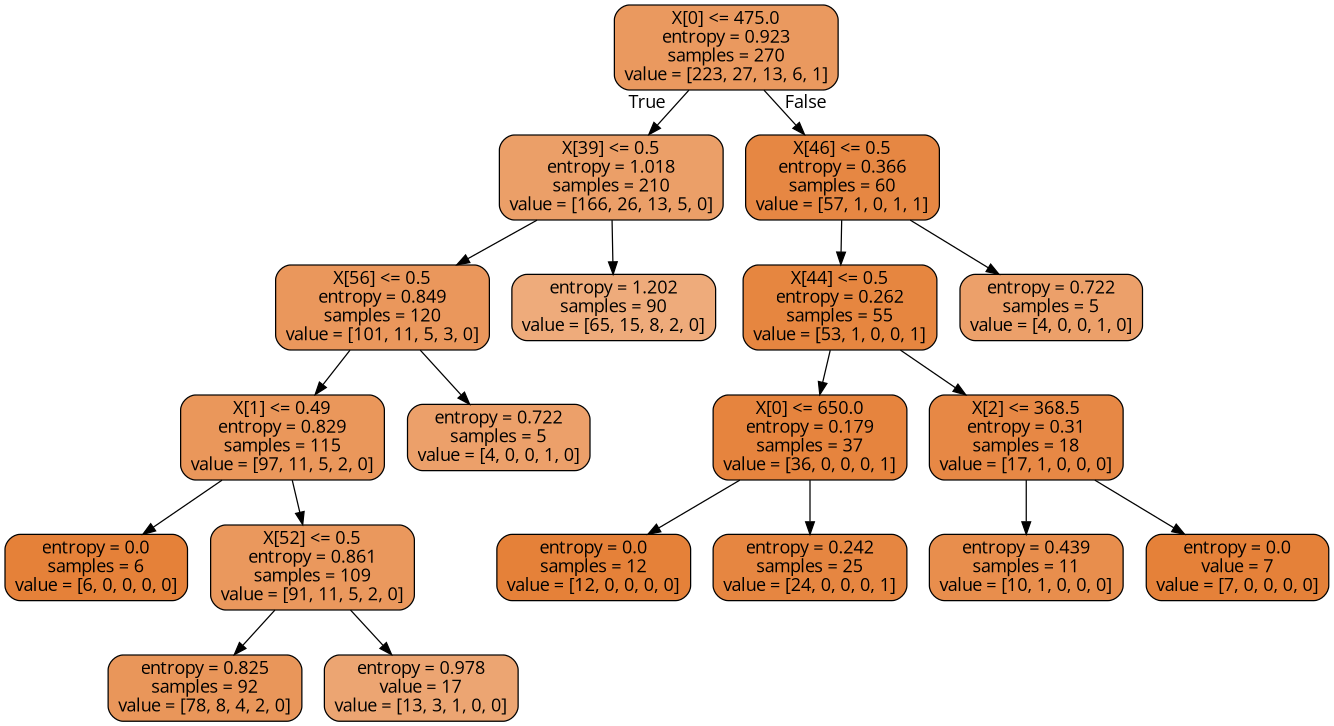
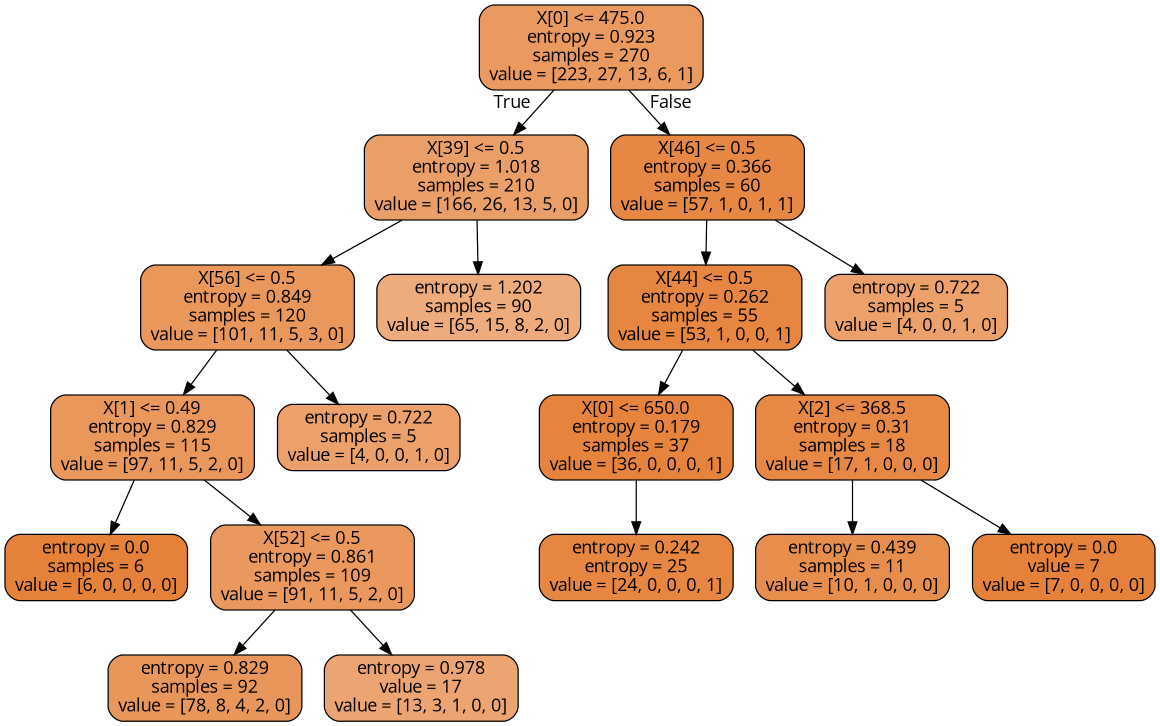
  digraph {
    fontname="Open Sans"
    node [color=black fillcolor="#e58139" fontname="Open Sans" shape=box style="filled, rounded"]
    edge [fontname="Open Sans"]
    n1 [fillcolor="#ea995f" label="X[0] <= 475.0\nentropy = 0.923\nsamples = 270\nvalue = [223, 27, 13, 6, 1]"]
    n2 [fillcolor="#eb9f68" label="X[39] <= 0.5\nentropy = 1.018\nsamples = 210\nvalue = [166, 26, 13, 5, 0]"]
    n3 [fillcolor="#e68743" label="X[46] <= 0.5\nentropy = 0.366\nsamples = 60\nvalue = [57, 1, 0, 1, 1]"]
    n4 [fillcolor="#ea975c" label="X[56] <= 0.5\nentropy = 0.849\nsamples = 120\nvalue = [101, 11, 5, 3, 0]"]
    n5 [fillcolor="#eeab7b" label="entropy = 1.202\nsamples = 90\nvalue = [65, 15, 8, 2, 0]"]
    n6 [fillcolor="#e68640" label="X[44] <= 0.5\nentropy = 0.262\nsamples = 55\nvalue = [53, 1, 0, 0, 1]"]
    n7 [fillcolor="#eca06a" label="entropy = 0.722\nsamples = 5\nvalue = [4, 0, 0, 1, 0]"]
    n8 [fillcolor="#ea975b" label="X[1] <= 0.49\nentropy = 0.829\nsamples = 115\nvalue = [97, 11, 5, 2, 0]"]
    n9 [fillcolor="#eca06a" label="entropy = 0.722\nsamples = 5\nvalue = [4, 0, 0, 1, 0]"]
    n10 [label="entropy = 0.0\nsamples = 6\nvalue = [6, 0, 0, 0, 0]"]
    n11 [fillcolor="#ea985d" label="X[52] <= 0.5\nentropy = 0.861\nsamples = 109\nvalue = [91, 11, 5, 2, 0]"]
-   n12 [fillcolor="#e9965a" label="entropy = 0.825\nsamples = 92\nvalue = [78, 8, 4, 2, 0]"]
+   n12 [fillcolor="#e9965a" label="entropy = 0.829\nsamples = 92\nvalue = [78, 8, 4, 2, 0]"]
    n13 [fillcolor="#eca572" label="entropy = 0.978\nvalue = 17\nvalue = [13, 3, 1, 0, 0]"]
    n14 [fillcolor="#e6843e" label="X[0] <= 650.0\nentropy = 0.179\nsamples = 37\nvalue = [36, 0, 0, 0, 1]"]
    n15 [fillcolor="#e78845" label="X[2] <= 368.5\nentropy = 0.31\nsamples = 18\nvalue = [17, 1, 0, 0, 0]"]
-   n16 [label="entropy = 0.0\nsamples = 12\nvalue = [12, 0, 0, 0, 0]"]
-   n17 [fillcolor="#e68641" label="entropy = 0.242\nsamples = 25\nvalue = [24, 0, 0, 0, 1]"]
+   n17 [fillcolor="#e68641" label="entropy = 0.242\nentropy = 25\nvalue = [24, 0, 0, 0, 1]"]
    n18 [fillcolor="#e88e4d" label="entropy = 0.439\nsamples = 11\nvalue = [10, 1, 0, 0, 0]"]
    n19 [label="entropy = 0.0\nvalue = 7\nvalue = [7, 0, 0, 0, 0]"]
    n1 -> n2 [headlabel=True labelangle=45 labeldistance=2.5]
    n1 -> n3 [headlabel=False labelangle=-45 labeldistance=2.5]
    n2 -> n4
    n2 -> n5
    n3 -> n6
    n3 -> n7
    n4 -> n8
    n4 -> n9
    n6 -> n14
    n6 -> n15
    n8 -> n10
    n8 -> n11
    n11 -> n12
    n11 -> n13
-   n14 -> n16
    n14 -> n17
    n15 -> n18
    n15 -> n19
  }
